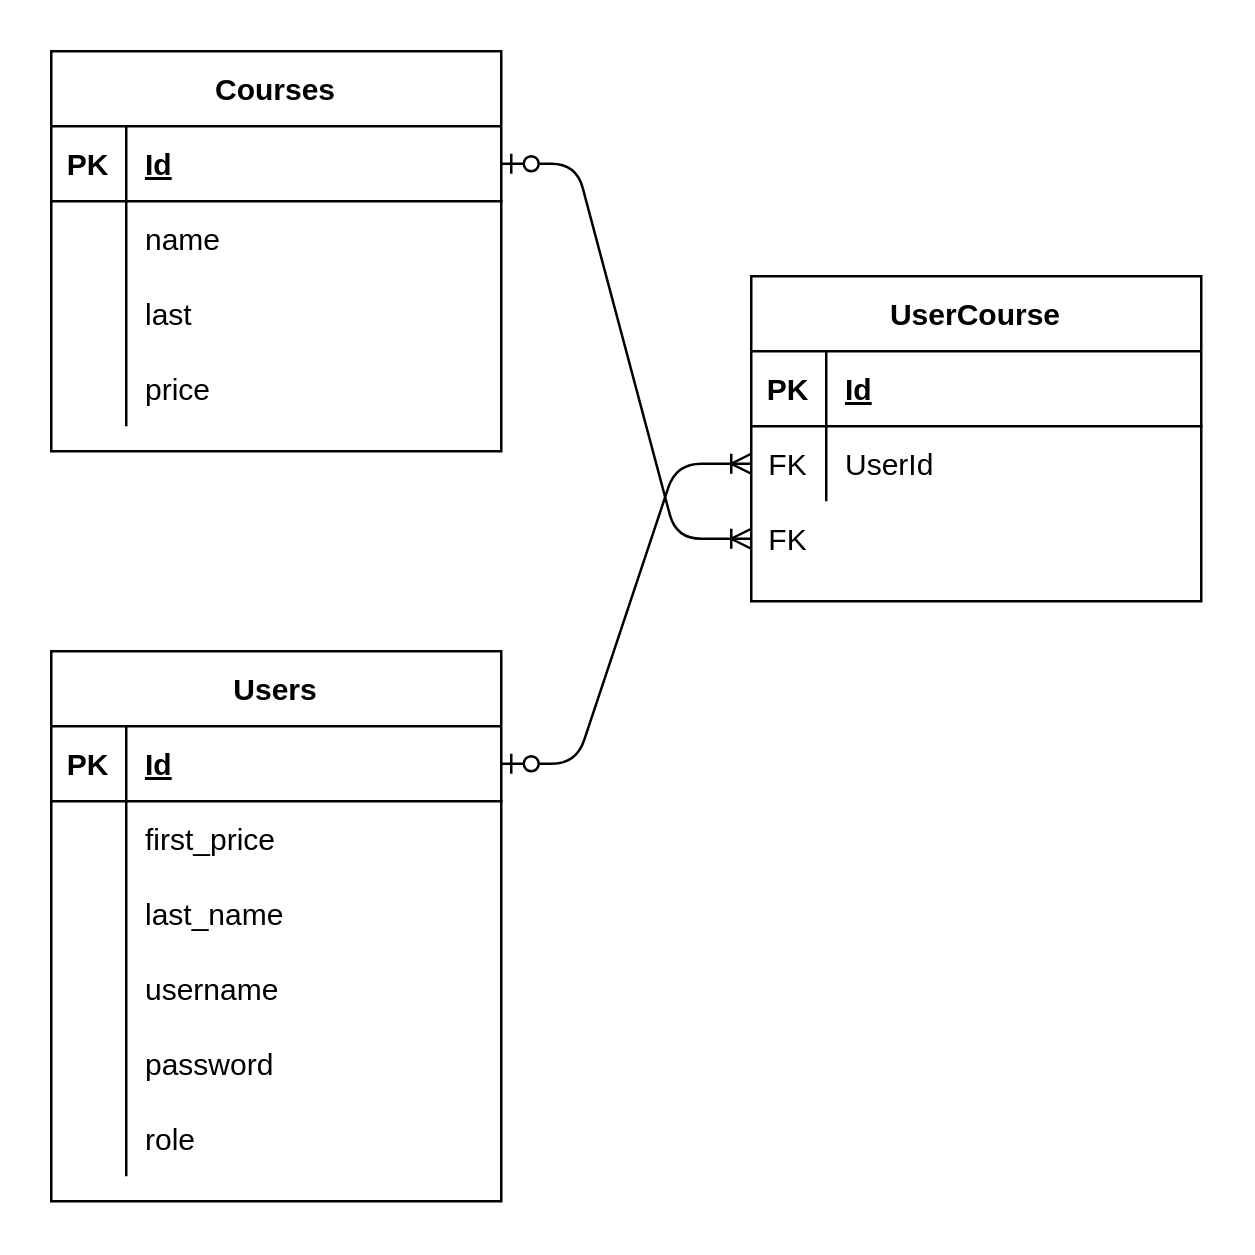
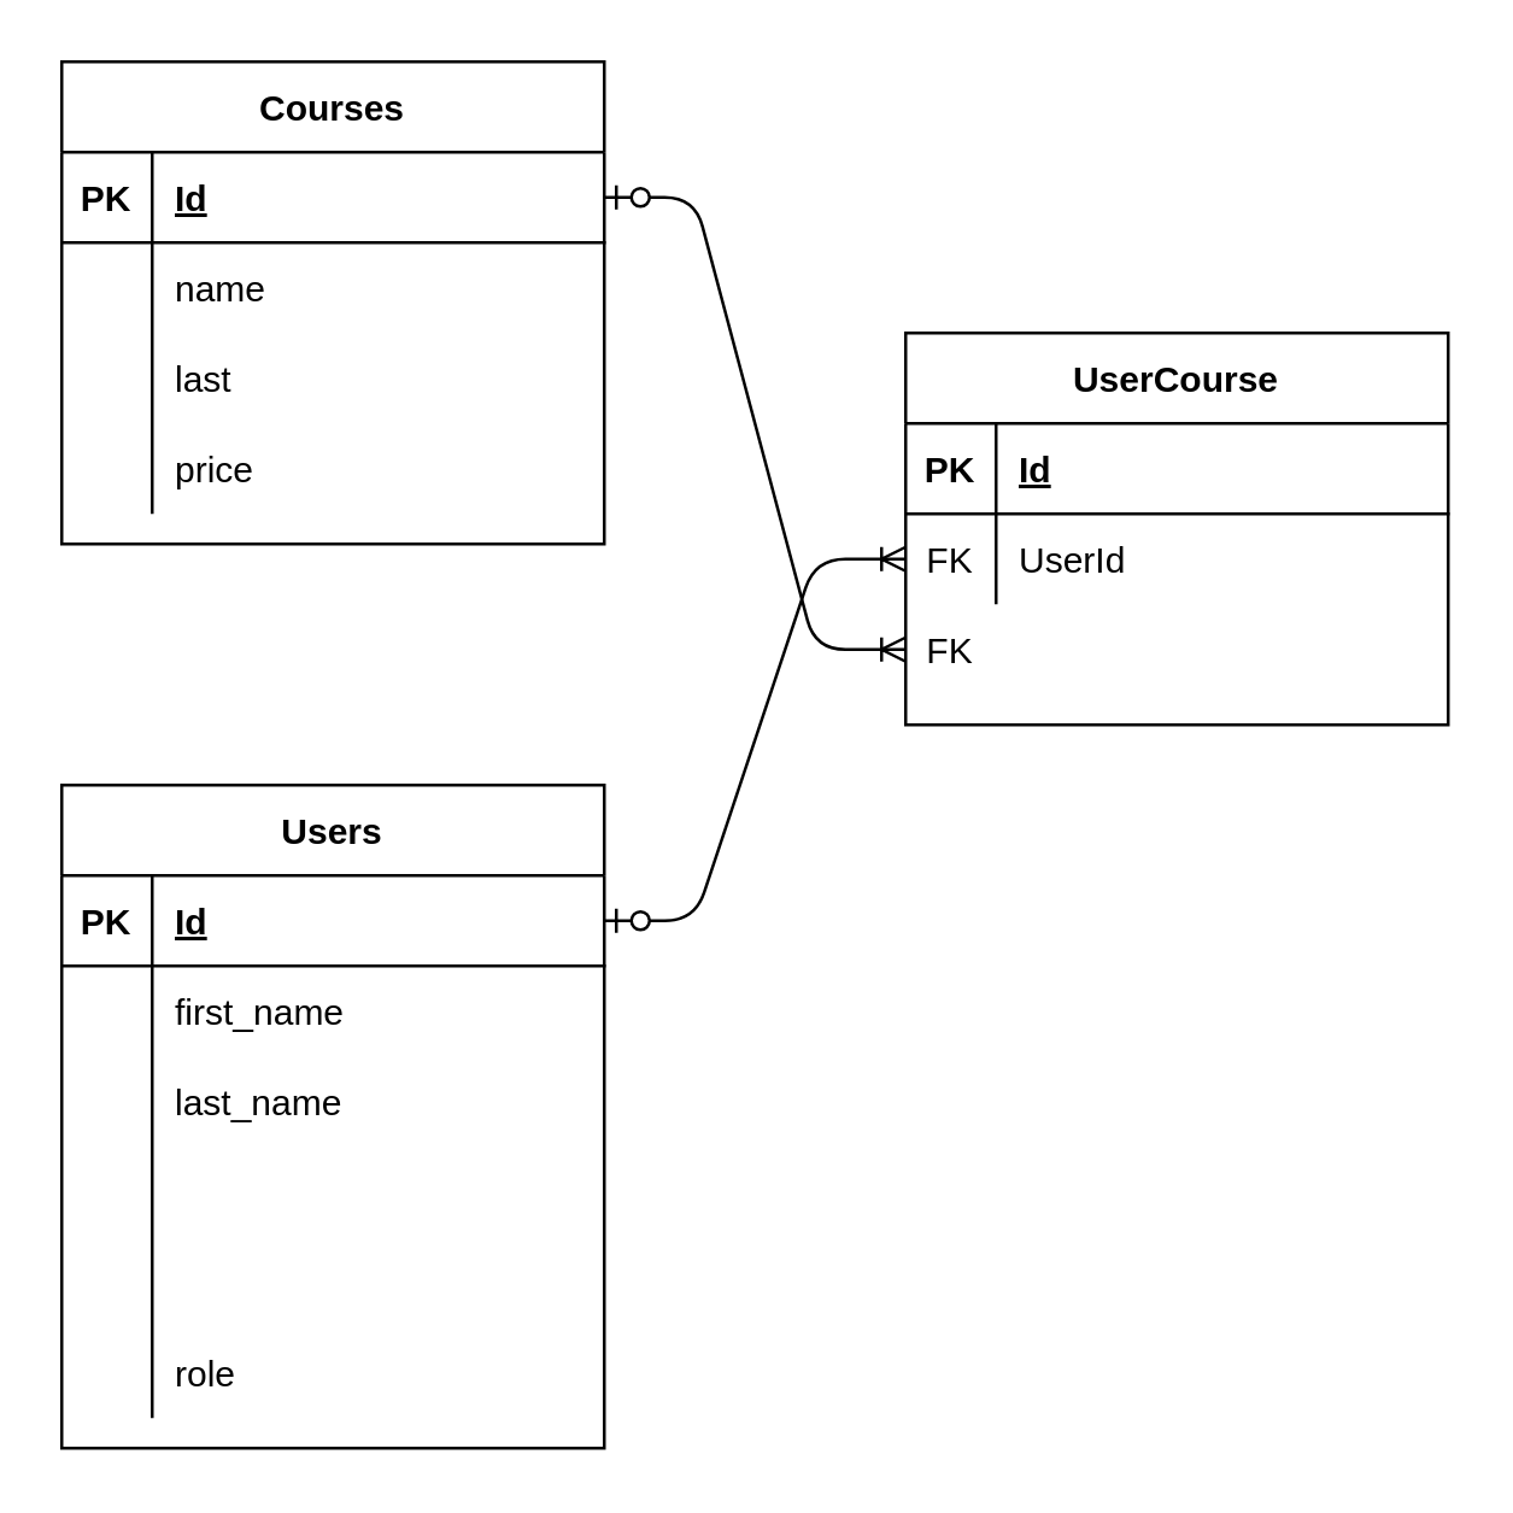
  <mxCell id="0" />
  <mxCell id="1" parent="0" />
  <mxCell id="2" value="Courses" style="shape=table;startSize=30;container=1;collapsible=1;childLayout=tableLayout;fixedRows=1;rowLines=0;fontStyle=1;align=center;resizeLast=1;" parent="1" vertex="1"><mxGeometry x="20" y="20" width="180" height="160" as="geometry" /></mxCell>
  <mxCell id="3" value="" style="shape=partialRectangle;collapsible=0;dropTarget=0;pointerEvents=0;fillColor=none;top=0;left=0;bottom=1;right=0;points=[[0,0.5],[1,0.5]];portConstraint=eastwest;" parent="2" vertex="1"><mxGeometry y="30" width="180" height="30" as="geometry" /></mxCell>
  <mxCell id="4" value="PK" style="shape=partialRectangle;connectable=0;fillColor=none;top=0;left=0;bottom=0;right=0;fontStyle=1;overflow=hidden;" parent="3" vertex="1"><mxGeometry width="30" height="30" as="geometry" /></mxCell>
  <mxCell id="5" value="Id" style="shape=partialRectangle;connectable=0;fillColor=none;top=0;left=0;bottom=0;right=0;align=left;spacingLeft=6;fontStyle=5;overflow=hidden;" parent="3" vertex="1"><mxGeometry x="30" width="150" height="30" as="geometry" /></mxCell>
  <mxCell id="6" value="" style="shape=partialRectangle;collapsible=0;dropTarget=0;pointerEvents=0;fillColor=none;top=0;left=0;bottom=0;right=0;points=[[0,0.5],[1,0.5]];portConstraint=eastwest;" parent="2" vertex="1"><mxGeometry y="60" width="180" height="30" as="geometry" /></mxCell>
  <mxCell id="7" value="" style="shape=partialRectangle;connectable=0;fillColor=none;top=0;left=0;bottom=0;right=0;editable=1;overflow=hidden;" parent="6" vertex="1"><mxGeometry width="30" height="30" as="geometry" /></mxCell>
  <mxCell id="8" value="name" style="shape=partialRectangle;connectable=0;fillColor=none;top=0;left=0;bottom=0;right=0;align=left;spacingLeft=6;overflow=hidden;" parent="6" vertex="1"><mxGeometry x="30" width="150" height="30" as="geometry" /></mxCell>
  <mxCell id="9" value="" style="shape=partialRectangle;collapsible=0;dropTarget=0;pointerEvents=0;fillColor=none;top=0;left=0;bottom=0;right=0;points=[[0,0.5],[1,0.5]];portConstraint=eastwest;" parent="2" vertex="1"><mxGeometry y="90" width="180" height="30" as="geometry" /></mxCell>
  <mxCell id="10" value="" style="shape=partialRectangle;connectable=0;fillColor=none;top=0;left=0;bottom=0;right=0;editable=1;overflow=hidden;" parent="9" vertex="1"><mxGeometry width="30" height="30" as="geometry" /></mxCell>
  <mxCell id="11" value="last" style="shape=partialRectangle;connectable=0;fillColor=none;top=0;left=0;bottom=0;right=0;align=left;spacingLeft=6;overflow=hidden;" parent="9" vertex="1"><mxGeometry x="30" width="150" height="30" as="geometry" /></mxCell>
  <mxCell id="12" value="" style="shape=partialRectangle;collapsible=0;dropTarget=0;pointerEvents=0;fillColor=none;top=0;left=0;bottom=0;right=0;points=[[0,0.5],[1,0.5]];portConstraint=eastwest;" parent="2" vertex="1"><mxGeometry y="120" width="180" height="30" as="geometry" /></mxCell>
  <mxCell id="13" value="" style="shape=partialRectangle;connectable=0;fillColor=none;top=0;left=0;bottom=0;right=0;editable=1;overflow=hidden;" parent="12" vertex="1"><mxGeometry width="30" height="30" as="geometry" /></mxCell>
  <mxCell id="14" value="price" style="shape=partialRectangle;connectable=0;fillColor=none;top=0;left=0;bottom=0;right=0;align=left;spacingLeft=6;overflow=hidden;" parent="12" vertex="1"><mxGeometry x="30" width="150" height="30" as="geometry" /></mxCell>
  <mxCell id="15" value="" style="edgeStyle=entityRelationEdgeStyle;fontSize=12;html=1;endArrow=ERoneToMany;startArrow=ERzeroToOne;" parent="1" source="27" target="21" edge="1"><mxGeometry width="100" height="100" relative="1" as="geometry"><mxPoint x="150" y="330" as="sourcePoint" /><mxPoint x="250" y="230" as="targetPoint" /></mxGeometry></mxCell>
  <mxCell id="16" value="" style="edgeStyle=entityRelationEdgeStyle;fontSize=12;html=1;endArrow=ERoneToMany;startArrow=ERzeroToOne;entryX=0;entryY=0.5;entryDx=0;entryDy=0;" parent="1" source="3" target="24" edge="1"><mxGeometry width="100" height="100" relative="1" as="geometry"><mxPoint x="270" y="260" as="sourcePoint" /><mxPoint x="370" y="160" as="targetPoint" /></mxGeometry></mxCell>
  <mxCell id="17" value="UserCourse" style="shape=table;startSize=30;container=1;collapsible=1;childLayout=tableLayout;fixedRows=1;rowLines=0;fontStyle=1;align=center;resizeLast=1;" parent="1" vertex="1"><mxGeometry x="300" y="110" width="180" height="130" as="geometry" /></mxCell>
  <mxCell id="18" value="" style="shape=partialRectangle;collapsible=0;dropTarget=0;pointerEvents=0;fillColor=none;top=0;left=0;bottom=1;right=0;points=[[0,0.5],[1,0.5]];portConstraint=eastwest;" parent="17" vertex="1"><mxGeometry y="30" width="180" height="30" as="geometry" /></mxCell>
  <mxCell id="19" value="PK" style="shape=partialRectangle;connectable=0;fillColor=none;top=0;left=0;bottom=0;right=0;fontStyle=1;overflow=hidden;" parent="18" vertex="1"><mxGeometry width="30" height="30" as="geometry" /></mxCell>
  <mxCell id="20" value="Id" style="shape=partialRectangle;connectable=0;fillColor=none;top=0;left=0;bottom=0;right=0;align=left;spacingLeft=6;fontStyle=5;overflow=hidden;" parent="18" vertex="1"><mxGeometry x="30" width="150" height="30" as="geometry" /></mxCell>
  <mxCell id="21" value="" style="shape=partialRectangle;collapsible=0;dropTarget=0;pointerEvents=0;fillColor=none;top=0;left=0;bottom=0;right=0;points=[[0,0.5],[1,0.5]];portConstraint=eastwest;" parent="17" vertex="1"><mxGeometry y="60" width="180" height="30" as="geometry" /></mxCell>
  <mxCell id="22" value="FK" style="shape=partialRectangle;connectable=0;fillColor=none;top=0;left=0;bottom=0;right=0;editable=1;overflow=hidden;" parent="21" vertex="1"><mxGeometry width="30" height="30" as="geometry" /></mxCell>
  <mxCell id="23" value="UserId" style="shape=partialRectangle;connectable=0;fillColor=none;top=0;left=0;bottom=0;right=0;align=left;spacingLeft=6;overflow=hidden;" parent="21" vertex="1"><mxGeometry x="30" width="150" height="30" as="geometry" /></mxCell>
  <mxCell id="24" value="" style="shape=partialRectangle;collapsible=0;dropTarget=0;pointerEvents=0;fillColor=none;top=0;left=0;bottom=0;right=0;points=[[0,0.5],[1,0.5]];portConstraint=eastwest;" parent="17" vertex="1"><mxGeometry y="90" width="180" height="30" as="geometry" /></mxCell>
  <mxCell id="25" value="FK" style="shape=partialRectangle;connectable=0;fillColor=none;top=0;left=0;bottom=0;right=0;editable=1;overflow=hidden;" parent="24" vertex="1"><mxGeometry width="30" height="30" as="geometry" /></mxCell>
  <mxCell id="26" value="Users" style="shape=table;startSize=30;container=1;collapsible=1;childLayout=tableLayout;fixedRows=1;rowLines=0;fontStyle=1;align=center;resizeLast=1;" parent="1" vertex="1"><mxGeometry x="20" y="260" width="180" height="220" as="geometry" /></mxCell>
  <mxCell id="27" value="" style="shape=partialRectangle;collapsible=0;dropTarget=0;pointerEvents=0;fillColor=none;top=0;left=0;bottom=1;right=0;points=[[0,0.5],[1,0.5]];portConstraint=eastwest;" parent="26" vertex="1"><mxGeometry y="30" width="180" height="30" as="geometry" /></mxCell>
  <mxCell id="28" value="PK" style="shape=partialRectangle;connectable=0;fillColor=none;top=0;left=0;bottom=0;right=0;fontStyle=1;overflow=hidden;" parent="27" vertex="1"><mxGeometry width="30" height="30" as="geometry" /></mxCell>
  <mxCell id="29" value="Id" style="shape=partialRectangle;connectable=0;fillColor=none;top=0;left=0;bottom=0;right=0;align=left;spacingLeft=6;fontStyle=5;overflow=hidden;" parent="27" vertex="1"><mxGeometry x="30" width="150" height="30" as="geometry" /></mxCell>
  <mxCell id="30" value="" style="shape=partialRectangle;collapsible=0;dropTarget=0;pointerEvents=0;fillColor=none;top=0;left=0;bottom=0;right=0;points=[[0,0.5],[1,0.5]];portConstraint=eastwest;" parent="26" vertex="1"><mxGeometry y="60" width="180" height="30" as="geometry" /></mxCell>
  <mxCell id="31" value="" style="shape=partialRectangle;connectable=0;fillColor=none;top=0;left=0;bottom=0;right=0;editable=1;overflow=hidden;" parent="30" vertex="1"><mxGeometry width="30" height="30" as="geometry" /></mxCell>
- <mxCell id="32" value="first_price" style="shape=partialRectangle;connectable=0;fillColor=none;top=0;left=0;bottom=0;right=0;align=left;spacingLeft=6;overflow=hidden;" parent="30" vertex="1"><mxGeometry x="30" width="150" height="30" as="geometry" /></mxCell>
+ <mxCell id="32" value="first_name" style="shape=partialRectangle;connectable=0;fillColor=none;top=0;left=0;bottom=0;right=0;align=left;spacingLeft=6;overflow=hidden;" parent="30" vertex="1"><mxGeometry x="30" width="150" height="30" as="geometry" /></mxCell>
  <mxCell id="33" value="" style="shape=partialRectangle;collapsible=0;dropTarget=0;pointerEvents=0;fillColor=none;top=0;left=0;bottom=0;right=0;points=[[0,0.5],[1,0.5]];portConstraint=eastwest;" parent="26" vertex="1"><mxGeometry y="90" width="180" height="30" as="geometry" /></mxCell>
  <mxCell id="34" value="" style="shape=partialRectangle;connectable=0;fillColor=none;top=0;left=0;bottom=0;right=0;editable=1;overflow=hidden;" parent="33" vertex="1"><mxGeometry width="30" height="30" as="geometry" /></mxCell>
  <mxCell id="35" value="last_name" style="shape=partialRectangle;connectable=0;fillColor=none;top=0;left=0;bottom=0;right=0;align=left;spacingLeft=6;overflow=hidden;" parent="33" vertex="1"><mxGeometry x="30" width="150" height="30" as="geometry" /></mxCell>
  <mxCell id="36" value="" style="shape=partialRectangle;collapsible=0;dropTarget=0;pointerEvents=0;fillColor=none;top=0;left=0;bottom=0;right=0;points=[[0,0.5],[1,0.5]];portConstraint=eastwest;" parent="26" vertex="1"><mxGeometry y="120" width="180" height="30" as="geometry" /></mxCell>
  <mxCell id="37" value="" style="shape=partialRectangle;connectable=0;fillColor=none;top=0;left=0;bottom=0;right=0;editable=1;overflow=hidden;" parent="36" vertex="1"><mxGeometry width="30" height="30" as="geometry" /></mxCell>
- <mxCell id="38" value="username" style="shape=partialRectangle;connectable=0;fillColor=none;top=0;left=0;bottom=0;right=0;align=left;spacingLeft=6;overflow=hidden;" parent="36" vertex="1"><mxGeometry x="30" width="150" height="30" as="geometry" /></mxCell>
  <mxCell id="39" value="" style="shape=partialRectangle;collapsible=0;dropTarget=0;pointerEvents=0;fillColor=none;top=0;left=0;bottom=0;right=0;points=[[0,0.5],[1,0.5]];portConstraint=eastwest;" parent="26" vertex="1"><mxGeometry y="150" width="180" height="30" as="geometry" /></mxCell>
  <mxCell id="40" value="" style="shape=partialRectangle;connectable=0;fillColor=none;top=0;left=0;bottom=0;right=0;editable=1;overflow=hidden;" parent="39" vertex="1"><mxGeometry width="30" height="30" as="geometry" /></mxCell>
- <mxCell id="41" value="password" style="shape=partialRectangle;connectable=0;fillColor=none;top=0;left=0;bottom=0;right=0;align=left;spacingLeft=6;overflow=hidden;" parent="39" vertex="1"><mxGeometry x="30" width="150" height="30" as="geometry" /></mxCell>
  <mxCell id="42" value="" style="shape=partialRectangle;collapsible=0;dropTarget=0;pointerEvents=0;fillColor=none;top=0;left=0;bottom=0;right=0;points=[[0,0.5],[1,0.5]];portConstraint=eastwest;" vertex="1" parent="26"><mxGeometry y="180" width="180" height="30" as="geometry" /></mxCell>
  <mxCell id="43" value="" style="shape=partialRectangle;connectable=0;fillColor=none;top=0;left=0;bottom=0;right=0;editable=1;overflow=hidden;" vertex="1" parent="42"><mxGeometry width="30" height="30" as="geometry" /></mxCell>
  <mxCell id="44" value="role" style="shape=partialRectangle;connectable=0;fillColor=none;top=0;left=0;bottom=0;right=0;align=left;spacingLeft=6;overflow=hidden;" vertex="1" parent="42"><mxGeometry x="30" width="150" height="30" as="geometry" /></mxCell>
